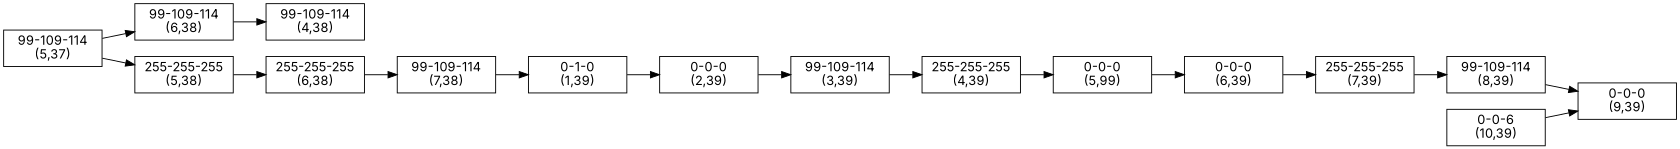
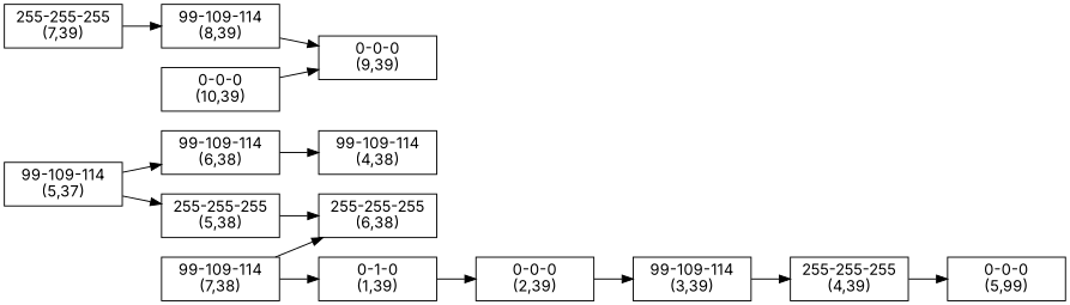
  digraph {
    fontname=Inter
    rankdir=LR
    node [fontname=Inter shape=box]
    edge [fontname=Inter]
    n1 [height=0.55 label="99-109-114\n(5,37)" width=1.5]
    n2 [height=0.55 label="99-109-114\n(6,38)" width=1.5]
    n3 [height=0.55 label="255-255-255\n(5,38)" width=1.5]
    n4 [height=0.55 label="99-109-114\n(4,38)" width=1.5]
    n5 [height=0.55 label="255-255-255\n(6,38)" width=1.5]
    n6 [height=0.55 label="99-109-114\n(7,38)" width=1.5]
    n7 [height=0.55 label="0-1-0\n(1,39)" width=1.5]
    n8 [height=0.55 label="0-0-0\n(2,39)" width=1.5]
    n9 [height=0.55 label="99-109-114\n(3,39)" width=1.5]
    n10 [height=0.55 label="255-255-255\n(4,39)" width=1.5]
    n11 [height=0.55 label="0-0-0\n(5,99)" width=1.5]
-   n12 [height=0.55 label="0-0-0\n(6,39)" width=1.5]
    n13 [height=0.55 label="255-255-255\n(7,39)" width=1.5]
    n14 [height=0.55 label="99-109-114\n(8,39)" width=1.5]
    n15 [height=0.55 label="0-0-0\n(9,39)" width=1.5]
-   n16 [height=0.55 label="0-0-6\n(10,39)" width=1.5]
+   n16 [height=0.55 label="0-0-0\n(10,39)" width=1.5]
    n1 -> n2
    n1 -> n3
    n2 -> n4
    n3 -> n5
-   n5 -> n6
+   n6 -> n5
    n6 -> n7
    n7 -> n8
    n8 -> n9
    n9 -> n10
    n10 -> n11
-   n11 -> n12
-   n12 -> n13
    n13 -> n14
    n14 -> n15
    n16 -> n15
  }
